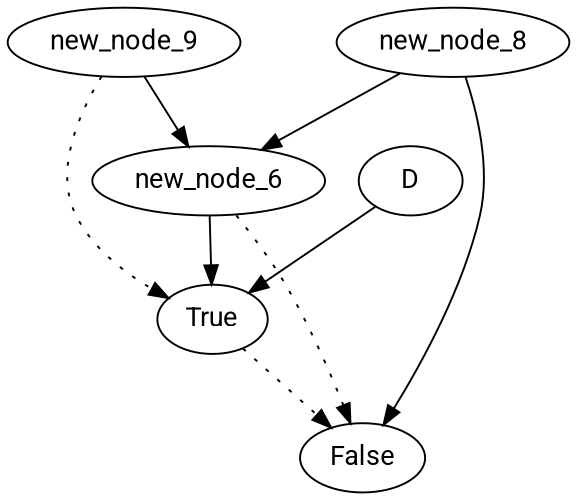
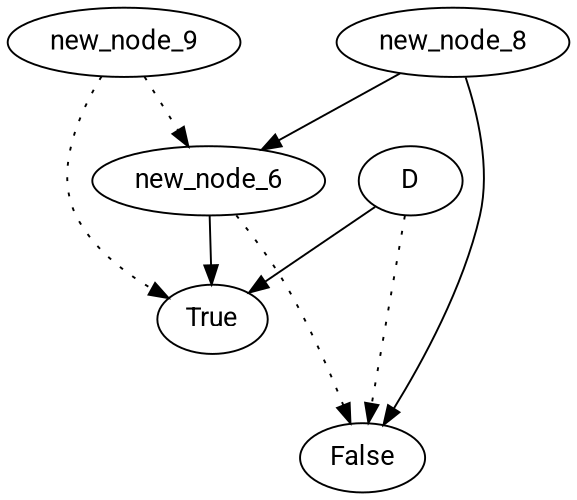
  strict digraph {
    bgcolor=white
    fontname=Roboto
    node [fillcolor=white fontname=Roboto]
    edge [fontname=Roboto style=solid]
    n1 [label=new_node_9]
    n2 [label=new_node_6]
    n3 [label=True]
    n4 [label=new_node_8]
    n5 [label=False]
    n6 [label=D]
-   n1 -> n2
+   n1 -> n2 [style=dotted]
    n1 -> n3 [style=dotted]
    n2 -> n3
    n2 -> n5 [style=dotted]
    n4 -> n2
    n4 -> n5
    n6 -> n3
-   n3 -> n5 [style=dotted]
+   n6 -> n5 [style=dotted]
  }
